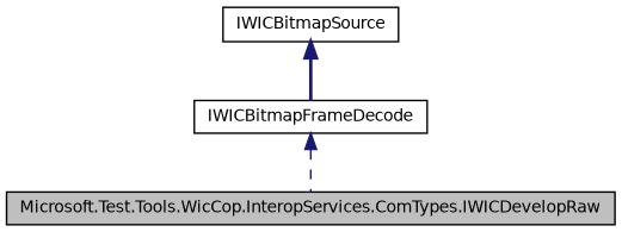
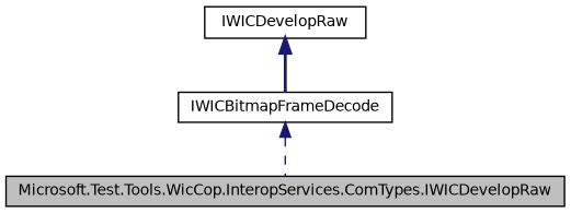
  digraph {
    node [color=black fillcolor=white fontname=Helvetica fontsize=10 shape=record style=filled]
    edge [color=midnightblue dir=back fontname=Helvetica fontsize=10 labelfontname=Helvetica labelfontsize=10]
    n1 [fillcolor=grey75 fontcolor=black height=0.2 label="Microsoft.Test.Tools.WicCop.InteropServices.ComTypes.IWICDevelopRaw" width=0.4]
    n2 [height=0.2 label=IWICBitmapFrameDecode width=0.4]
-   n3 [height=0.2 label=IWICBitmapSource width=0.4]
+   n3 [height=0.2 label=IWICDevelopRaw width=0.4]
    n2 -> n1 [style=dashed]
    n3 -> n2 [style=bold]
  }
